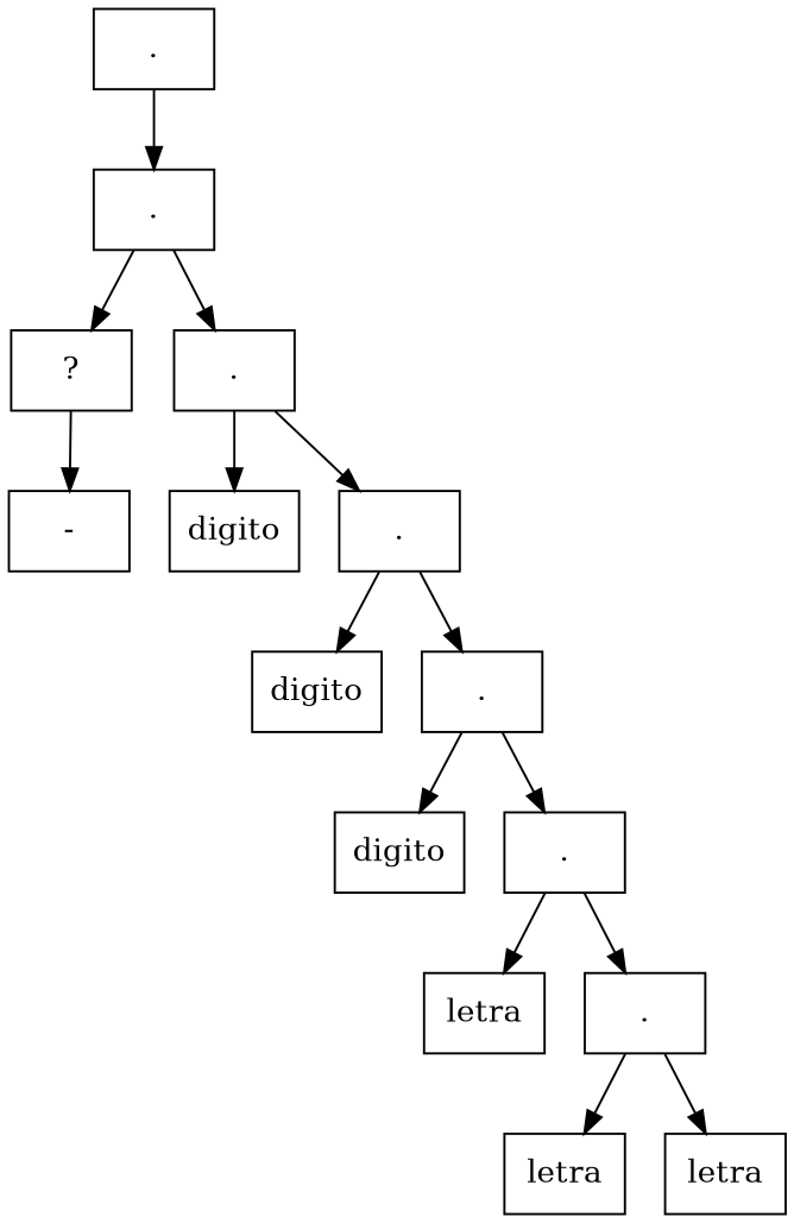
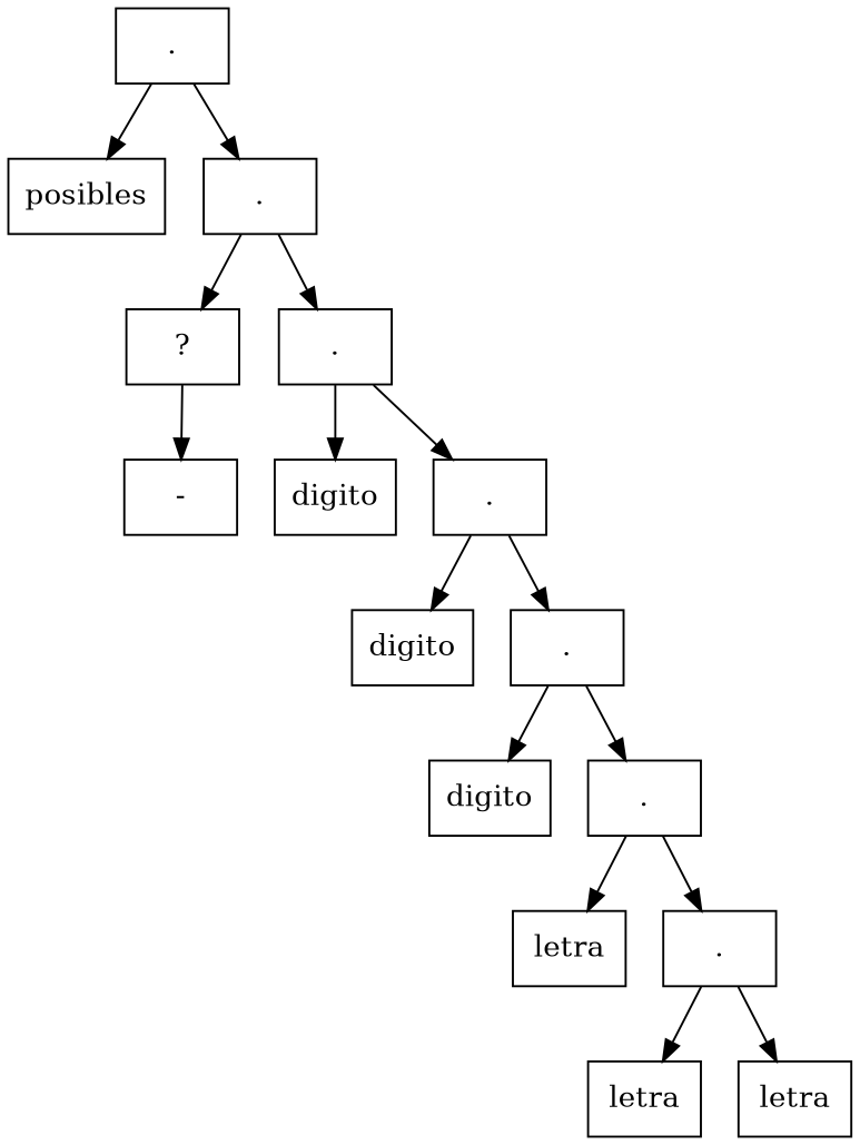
  digraph {
    concentrate=true
    rankdir=UD
    node [shape=box]
    n1 [label="."]
+   n2 [label=posibles]
    n3 [label="."]
    n4 [label="?"]
    n5 [label="."]
    n6 [label="-"]
    n7 [label=digito]
    n8 [label="."]
    n9 [label=digito]
    n10 [label="."]
    n11 [label=digito]
    n12 [label="."]
    n13 [label=letra]
    n14 [label="."]
    n15 [label=letra]
    n16 [label=letra]
+   n1 -> n2
    n1 -> n3
    n3 -> n4
    n3 -> n5
    n4 -> n6
    n5 -> n7
    n5 -> n8
    n8 -> n9
    n8 -> n10
    n10 -> n11
    n10 -> n12
    n12 -> n13
    n12 -> n14
    n14 -> n15
    n14 -> n16
  }
